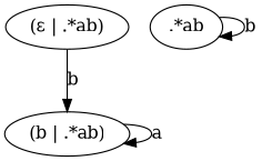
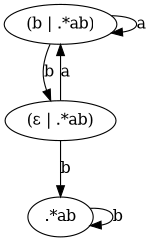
  digraph {
    n1 [label="(b | .*ab)"]
    n2 [label="(ε | .*ab)"]
    n3 [label=".*ab"]
    n1 -> n1 [label=a]
-   n2 -> n1 [label=b]
+   n1 -> n2 [label=b]
+   n2 -> n1 [label=a]
+   n2 -> n3 [label=b]
    n3 -> n3 [label=b]
  }
